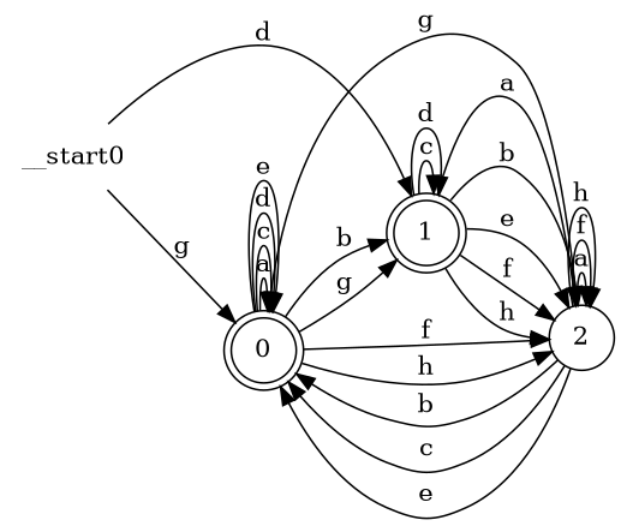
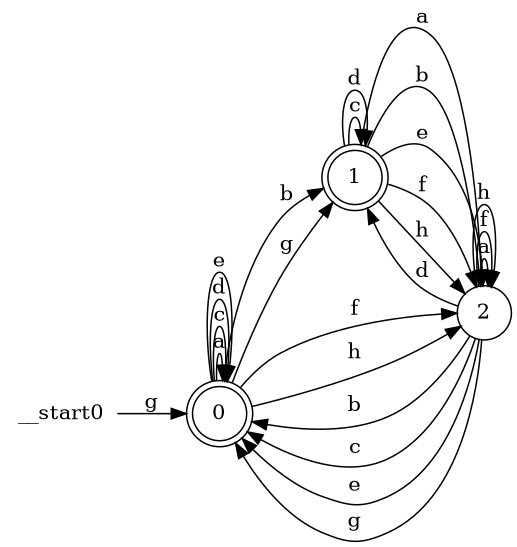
  digraph {
    rankdir=LR
    node [shape=doublecircle color=black fillcolor=white style="rounded,filled"]
    __start0 [shape=none color="" fillcolor="" style=""]
    n2 [label=0]
    n3 [label=1]
    n4 [label=2 shape=circle style=filled]
    __start0 -> n2 [label=g]
    n2 -> n2 [label=a]
    n2 -> n2 [label=c]
    n2 -> n2 [label=d]
    n2 -> n2 [label=e]
    n2 -> n3 [label=b]
    n2 -> n3 [label=g]
    n2 -> n4 [label=f]
    n2 -> n4 [label=h]
    n3 -> n3 [label=c]
    n3 -> n3 [label=d]
    n3 -> n4 [label=a]
    n3 -> n4 [label=b]
    n3 -> n4 [label=e]
    n3 -> n4 [label=f]
    n3 -> n4 [label=h]
    n4 -> n2 [label=b]
    n4 -> n2 [label=c]
    n4 -> n2 [label=e]
    n4 -> n2 [label=g]
-   __start0 -> n3 [label=d]
+   n4 -> n3 [label=d]
    n4 -> n4 [label=a]
    n4 -> n4 [label=f]
    n4 -> n4 [label=h]
  }
